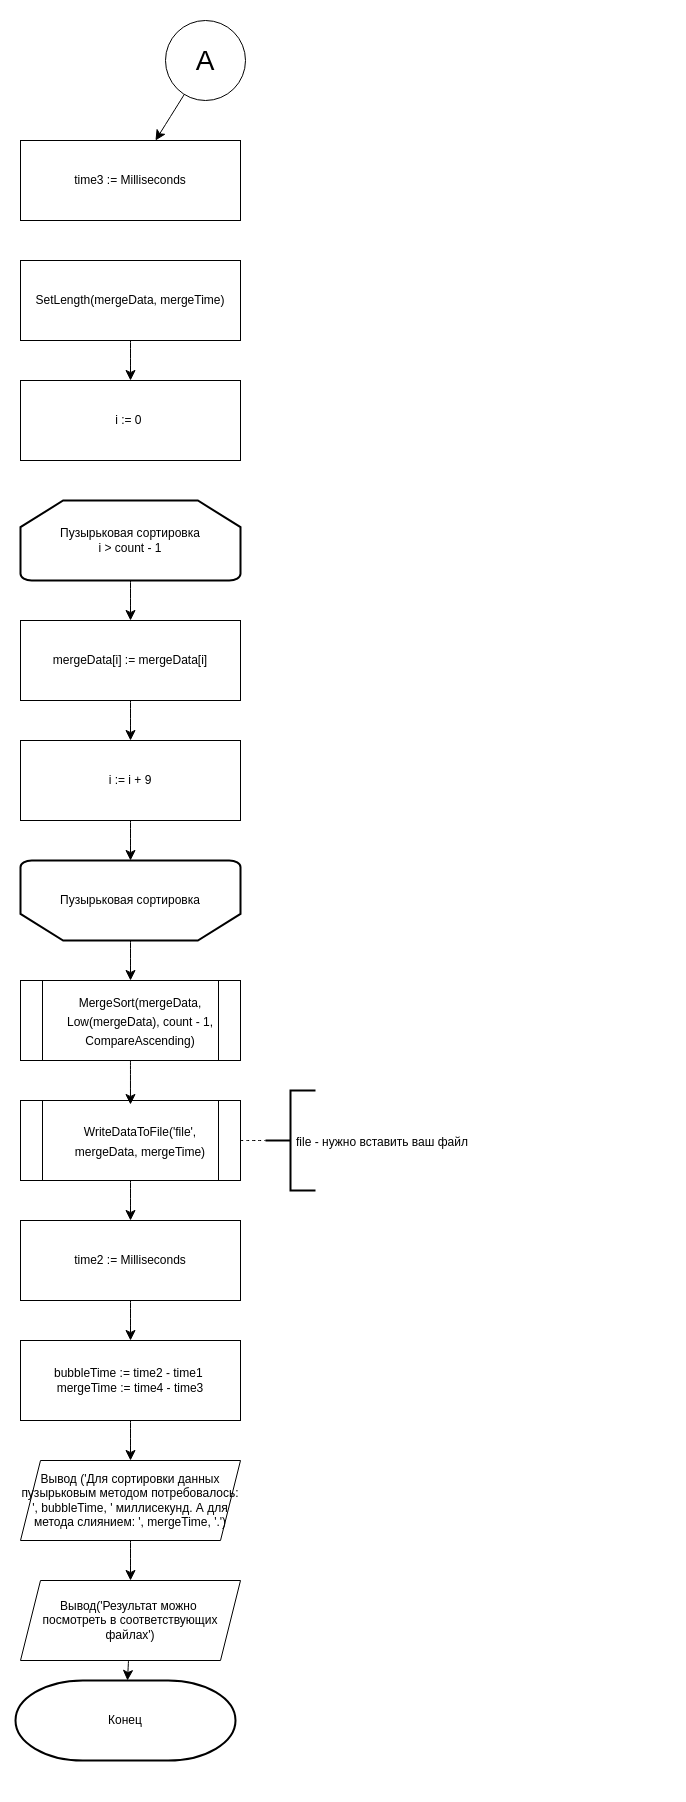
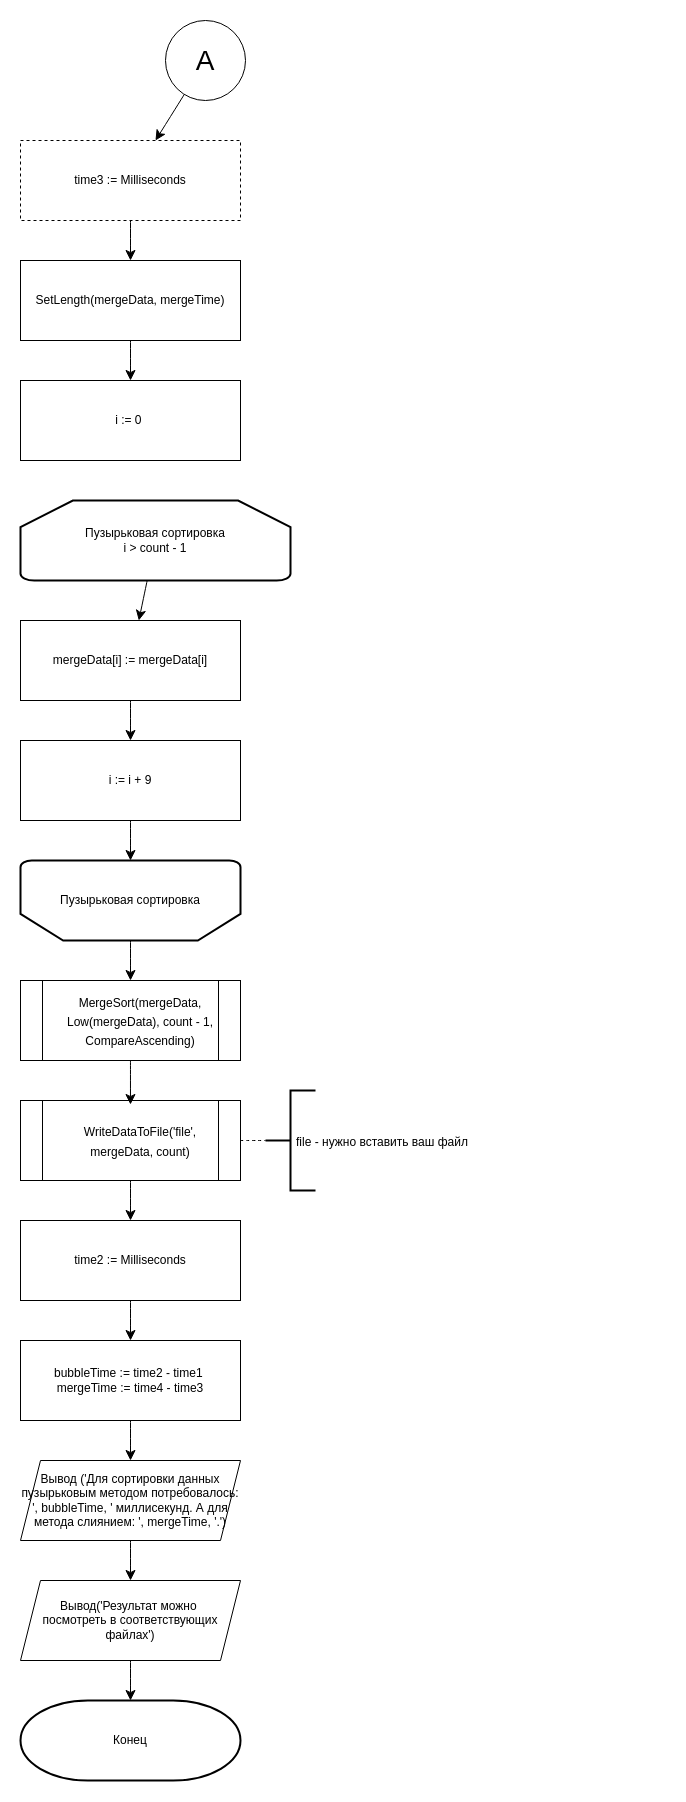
  <mxCell id="0" />
  <mxCell id="1" parent="0" />
  <mxCell id="2" style="edgeStyle=none;curved=1;rounded=0;orthogonalLoop=1;jettySize=auto;html=1;entryX=0.5;entryY=0;entryDx=0;entryDy=0;fontSize=12;startSize=8;endSize=8;" edge="1" parent="1" source="3" target="25"><mxGeometry relative="1" as="geometry" /></mxCell>
  <mxCell id="3" value="" style="shape=process;whiteSpace=wrap;html=1;backgroundOutline=1;" vertex="1" parent="1"><mxGeometry x="20" y="1100" width="220" height="80" as="geometry" /></mxCell>
  <mxCell id="4" value="" style="edgeStyle=none;curved=1;rounded=0;orthogonalLoop=1;jettySize=auto;html=1;fontSize=12;startSize=8;endSize=8;" edge="1" parent="1" source="5" target="7"><mxGeometry relative="1" as="geometry" /></mxCell>
  <mxCell id="5" value="&lt;font style=&quot;font-size: 28px;&quot;&gt;A&lt;/font&gt;" style="ellipse;whiteSpace=wrap;html=1;aspect=fixed;" vertex="1" parent="1"><mxGeometry x="165" y="20" width="80" height="80" as="geometry" /></mxCell>
- <mxCell id="7" value="time3 := Milliseconds" style="rounded=0;whiteSpace=wrap;html=1;" vertex="1" parent="1"><mxGeometry x="20" y="140" width="220" height="80" as="geometry" /></mxCell>
+ <mxCell id="6" value="" style="edgeStyle=none;curved=1;rounded=0;orthogonalLoop=1;jettySize=auto;html=1;fontSize=12;startSize=8;endSize=8;" edge="1" parent="1" source="7" target="9"><mxGeometry relative="1" as="geometry" /></mxCell>
+ <mxCell id="7" value="time3 := Milliseconds" style="rounded=0;whiteSpace=wrap;html=1;dashed=1;" vertex="1" parent="1"><mxGeometry x="20" y="140" width="220" height="80" as="geometry" /></mxCell>
  <mxCell id="8" value="" style="edgeStyle=none;curved=1;rounded=0;orthogonalLoop=1;jettySize=auto;html=1;fontSize=12;startSize=8;endSize=8;" edge="1" parent="1" source="9" target="34"><mxGeometry relative="1" as="geometry" /></mxCell>
  <mxCell id="9" value="SetLength(mergeData, mergeTime)" style="rounded=0;whiteSpace=wrap;html=1;" vertex="1" parent="1"><mxGeometry x="20" y="260" width="220" height="80" as="geometry" /></mxCell>
  <mxCell id="10" value="" style="edgeStyle=none;curved=1;rounded=0;orthogonalLoop=1;jettySize=auto;html=1;fontSize=12;startSize=8;endSize=8;" edge="1" parent="1" source="11" target="13"><mxGeometry relative="1" as="geometry" /></mxCell>
- <mxCell id="11" value="Пузырьковая сортировка&lt;div&gt;i &amp;gt; count - 1&lt;/div&gt;" style="strokeWidth=2;html=1;shape=mxgraph.flowchart.loop_limit;whiteSpace=wrap;" vertex="1" parent="1"><mxGeometry x="20" y="500" width="220" height="80" as="geometry" /></mxCell>
+ <mxCell id="11" value="Пузырьковая сортировка&lt;div&gt;i &amp;gt; count - 1&lt;/div&gt;" style="strokeWidth=2;html=1;shape=mxgraph.flowchart.loop_limit;whiteSpace=wrap;" vertex="1" parent="1"><mxGeometry x="20" y="500" width="270" height="80" as="geometry" /></mxCell>
  <mxCell id="12" value="" style="edgeStyle=none;curved=1;rounded=0;orthogonalLoop=1;jettySize=auto;html=1;fontSize=12;startSize=8;endSize=8;" edge="1" parent="1" source="13" target="17"><mxGeometry relative="1" as="geometry" /></mxCell>
  <mxCell id="13" value="mergeData[i] := mergeData[i]" style="rounded=0;whiteSpace=wrap;html=1;" vertex="1" parent="1"><mxGeometry x="20" y="620" width="220" height="80" as="geometry" /></mxCell>
  <mxCell id="14" style="edgeStyle=none;curved=1;rounded=0;orthogonalLoop=1;jettySize=auto;html=1;fontSize=12;startSize=8;endSize=8;" edge="1" parent="1" source="15" target="18"><mxGeometry relative="1" as="geometry" /></mxCell>
  <mxCell id="15" value="Пузырьковая сортировка" style="strokeWidth=2;html=1;shape=mxgraph.flowchart.loop_limit;whiteSpace=wrap;direction=west;" vertex="1" parent="1"><mxGeometry x="20" y="860" width="220" height="80" as="geometry" /></mxCell>
  <mxCell id="16" value="" style="edgeStyle=none;curved=1;rounded=0;orthogonalLoop=1;jettySize=auto;html=1;fontSize=12;startSize=8;endSize=8;" edge="1" parent="1" source="17" target="15"><mxGeometry relative="1" as="geometry" /></mxCell>
  <mxCell id="17" value="i := i + 9" style="rounded=0;whiteSpace=wrap;html=1;" vertex="1" parent="1"><mxGeometry x="20" y="740" width="220" height="80" as="geometry" /></mxCell>
  <mxCell id="18" value="" style="shape=process;whiteSpace=wrap;html=1;backgroundOutline=1;" vertex="1" parent="1"><mxGeometry x="20" y="980" width="220" height="80" as="geometry" /></mxCell>
  <mxCell id="19" value="&lt;font style=&quot;font-size: 12px;&quot;&gt;MergeSort(mergeData, Low(mergeData), count - 1, CompareAscending)&lt;/font&gt;" style="text;html=1;align=center;verticalAlign=middle;whiteSpace=wrap;rounded=0;fontSize=16;" vertex="1" parent="1"><mxGeometry x="55" y="997" width="170" height="46" as="geometry" /></mxCell>
- <mxCell id="20" value="&lt;font style=&quot;font-size: 12px;&quot;&gt;&lt;font style=&quot;&quot;&gt;WriteDataToFile('file', mergeData, mergeTime)&lt;/font&gt;&lt;/font&gt;" style="text;html=1;align=center;verticalAlign=middle;whiteSpace=wrap;rounded=0;fontSize=16;" vertex="1" parent="1"><mxGeometry x="52" y="1100" width="176" height="80" as="geometry" /></mxCell>
+ <mxCell id="20" value="&lt;font style=&quot;font-size: 12px;&quot;&gt;&lt;font style=&quot;&quot;&gt;WriteDataToFile('file', mergeData, count)&lt;/font&gt;&lt;/font&gt;" style="text;html=1;align=center;verticalAlign=middle;whiteSpace=wrap;rounded=0;fontSize=16;" vertex="1" parent="1"><mxGeometry x="52" y="1100" width="176" height="80" as="geometry" /></mxCell>
  <mxCell id="21" value="" style="endArrow=none;dashed=1;html=1;rounded=0;fontSize=12;startSize=8;endSize=8;curved=1;exitX=1;exitY=0.5;exitDx=0;exitDy=0;" edge="1" parent="1" target="22"><mxGeometry width="50" height="50" relative="1" as="geometry"><mxPoint x="240" y="1140" as="sourcePoint" /><mxPoint x="290" y="1140" as="targetPoint" /></mxGeometry></mxCell>
  <mxCell id="22" value="" style="strokeWidth=2;html=1;shape=mxgraph.flowchart.annotation_2;align=left;labelPosition=right;pointerEvents=1;" vertex="1" parent="1"><mxGeometry x="265" y="1090" width="50" height="100" as="geometry" /></mxCell>
  <mxCell id="23" value="&lt;span style=&quot;font-size: 12px;&quot;&gt;file - нужно вставить ваш файл&lt;/span&gt;" style="text;html=1;align=left;verticalAlign=middle;whiteSpace=wrap;rounded=0;fontSize=16;" vertex="1" parent="1"><mxGeometry x="294" y="1090" width="370" height="100" as="geometry" /></mxCell>
  <mxCell id="24" value="" style="edgeStyle=none;curved=1;rounded=0;orthogonalLoop=1;jettySize=auto;html=1;fontSize=12;startSize=8;endSize=8;" edge="1" parent="1" source="25" target="27"><mxGeometry relative="1" as="geometry" /></mxCell>
  <mxCell id="25" value="time2 := Milliseconds" style="rounded=0;whiteSpace=wrap;html=1;" vertex="1" parent="1"><mxGeometry x="20" y="1220" width="220" height="80" as="geometry" /></mxCell>
  <mxCell id="26" value="" style="edgeStyle=none;curved=1;rounded=0;orthogonalLoop=1;jettySize=auto;html=1;fontSize=12;startSize=8;endSize=8;" edge="1" parent="1" source="27" target="29"><mxGeometry relative="1" as="geometry" /></mxCell>
  <mxCell id="27" value="&lt;div&gt;bubbleTime := time2 - time1&amp;nbsp;&lt;/div&gt;&lt;div&gt;&lt;span style=&quot;background-color: initial;&quot;&gt;mergeTime := time4 - time3&lt;/span&gt;&lt;/div&gt;" style="rounded=0;whiteSpace=wrap;html=1;" vertex="1" parent="1"><mxGeometry x="20" y="1340" width="220" height="80" as="geometry" /></mxCell>
  <mxCell id="28" value="" style="edgeStyle=none;curved=1;rounded=0;orthogonalLoop=1;jettySize=auto;html=1;fontSize=12;startSize=8;endSize=8;" edge="1" parent="1" source="29" target="32"><mxGeometry relative="1" as="geometry" /></mxCell>
  <mxCell id="29" value="Вывод ('Для сортировки данных пузырьковым методом потребовалось: ', bubbleTime, ' миллисекунд. А для метода слиянием: ', mergeTime, '.')" style="shape=parallelogram;perimeter=parallelogramPerimeter;whiteSpace=wrap;html=1;fixedSize=1;" vertex="1" parent="1"><mxGeometry x="20" y="1460" width="220" height="80" as="geometry" /></mxCell>
  <mxCell id="30" style="edgeStyle=none;curved=1;rounded=0;orthogonalLoop=1;jettySize=auto;html=1;entryX=0.443;entryY=0.05;entryDx=0;entryDy=0;entryPerimeter=0;fontSize=12;startSize=8;endSize=8;" edge="1" parent="1" source="18" target="20"><mxGeometry relative="1" as="geometry" /></mxCell>
  <mxCell id="31" value="" style="edgeStyle=none;curved=1;rounded=0;orthogonalLoop=1;jettySize=auto;html=1;fontSize=12;startSize=8;endSize=8;" edge="1" parent="1" source="32" target="33"><mxGeometry relative="1" as="geometry" /></mxCell>
  <mxCell id="32" value="Вывод('Результат можно&amp;nbsp;&lt;div&gt;посмотреть в соответствующих файлах')&lt;/div&gt;" style="shape=parallelogram;perimeter=parallelogramPerimeter;whiteSpace=wrap;html=1;fixedSize=1;" vertex="1" parent="1"><mxGeometry x="20" y="1580" width="220" height="80" as="geometry" /></mxCell>
- <mxCell id="33" value="Конец" style="strokeWidth=2;html=1;shape=mxgraph.flowchart.terminator;whiteSpace=wrap;" vertex="1" parent="1"><mxGeometry x="15" y="1680" width="220" height="80" as="geometry" /></mxCell>
+ <mxCell id="33" value="Конец" style="strokeWidth=2;html=1;shape=mxgraph.flowchart.terminator;whiteSpace=wrap;" vertex="1" parent="1"><mxGeometry x="20" y="1700" width="220" height="80" as="geometry" /></mxCell>
  <mxCell id="34" value="i := 0&amp;nbsp;" style="rounded=0;whiteSpace=wrap;html=1;" vertex="1" parent="1"><mxGeometry x="20" y="380" width="220" height="80" as="geometry" /></mxCell>
